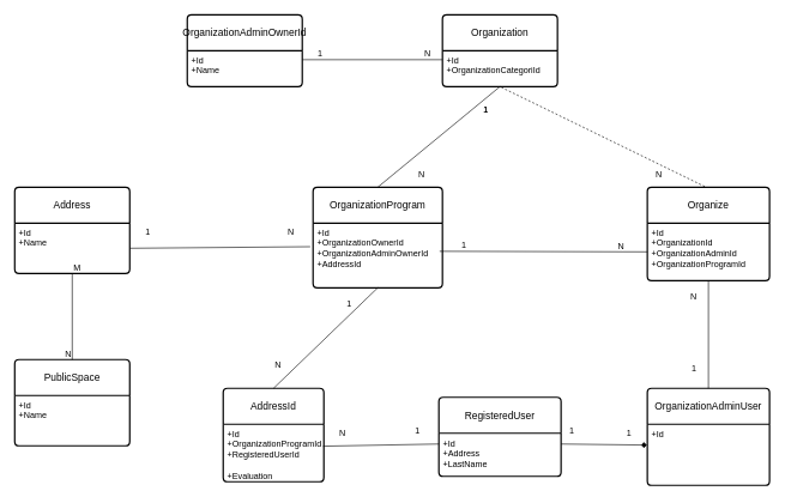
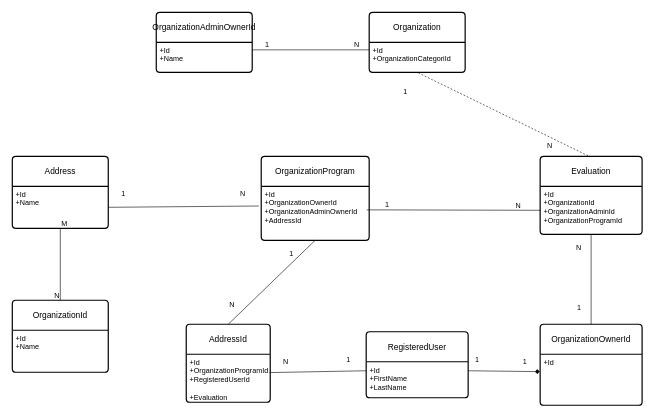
  <mxCell id="0" />
  <mxCell id="1" parent="0" />
  <mxCell id="2" value="Organization" style="swimlane;childLayout=stackLayout;horizontal=1;startSize=50;horizontalStack=0;rounded=1;fontSize=14;fontStyle=0;strokeWidth=2;resizeParent=0;resizeLast=1;shadow=0;dashed=0;align=center;arcSize=4;whiteSpace=wrap;html=1;" parent="1" vertex="1"><mxGeometry x="615" y="20" width="160" height="100" as="geometry" /></mxCell>
  <mxCell id="3" value="+Id&lt;br&gt;+OrganizationCategoriId&lt;div&gt;&lt;br/&gt;&lt;/div&gt;" style="align=left;strokeColor=none;fillColor=none;spacingLeft=4;fontSize=12;verticalAlign=top;resizable=0;rotatable=0;part=1;html=1;" parent="2" vertex="1"><mxGeometry y="50" width="160" height="50" as="geometry" /></mxCell>
  <mxCell id="4" value="OrganizationAdminOwnerId" style="swimlane;childLayout=stackLayout;horizontal=1;startSize=50;horizontalStack=0;rounded=1;fontSize=14;fontStyle=0;strokeWidth=2;resizeParent=0;resizeLast=1;shadow=0;dashed=0;align=center;arcSize=4;whiteSpace=wrap;html=1;" parent="1" vertex="1"><mxGeometry x="260" y="20" width="160" height="100" as="geometry" /></mxCell>
  <mxCell id="5" value="+Id&lt;br&gt;+Name" style="align=left;strokeColor=none;fillColor=none;spacingLeft=4;fontSize=12;verticalAlign=top;resizable=0;rotatable=0;part=1;html=1;" parent="4" vertex="1"><mxGeometry y="50" width="160" height="50" as="geometry" /></mxCell>
  <mxCell id="6" value="OrganizationProgram" style="swimlane;childLayout=stackLayout;horizontal=1;startSize=50;horizontalStack=0;rounded=1;fontSize=14;fontStyle=0;strokeWidth=2;resizeParent=0;resizeLast=1;shadow=0;dashed=0;align=center;arcSize=4;whiteSpace=wrap;html=1;" parent="1" vertex="1"><mxGeometry x="435" y="260" width="180" height="140" as="geometry" /></mxCell>
  <mxCell id="7" value="&lt;div&gt;+Id&lt;/div&gt;&lt;div&gt;+OrganizationOwnerId&lt;br&gt;&lt;/div&gt;&lt;div&gt;+OrganizationAdminOwnerId&lt;/div&gt;+AddressId" style="align=left;strokeColor=none;fillColor=none;spacingLeft=4;fontSize=12;verticalAlign=top;resizable=0;rotatable=0;part=1;html=1;" parent="6" vertex="1"><mxGeometry y="50" width="180" height="90" as="geometry" /></mxCell>
  <mxCell id="8" value="Address" style="swimlane;childLayout=stackLayout;horizontal=1;startSize=50;horizontalStack=0;rounded=1;fontSize=14;fontStyle=0;strokeWidth=2;resizeParent=0;resizeLast=1;shadow=0;dashed=0;align=center;arcSize=4;whiteSpace=wrap;html=1;" parent="1" vertex="1"><mxGeometry x="20" y="260" width="160" height="120" as="geometry" /></mxCell>
  <mxCell id="9" value="+Id&lt;br&gt;+Name" style="align=left;strokeColor=none;fillColor=none;spacingLeft=4;fontSize=12;verticalAlign=top;resizable=0;rotatable=0;part=1;html=1;" parent="8" vertex="1"><mxGeometry y="50" width="160" height="70" as="geometry" /></mxCell>
- <mxCell id="10" value="PublicSpace" style="swimlane;childLayout=stackLayout;horizontal=1;startSize=50;horizontalStack=0;rounded=1;fontSize=14;fontStyle=0;strokeWidth=2;resizeParent=0;resizeLast=1;shadow=0;dashed=0;align=center;arcSize=4;whiteSpace=wrap;html=1;" parent="1" vertex="1"><mxGeometry x="20" y="500" width="160" height="120" as="geometry" /></mxCell>
+ <mxCell id="10" value="OrganizationId" style="swimlane;childLayout=stackLayout;horizontal=1;startSize=50;horizontalStack=0;rounded=1;fontSize=14;fontStyle=0;strokeWidth=2;resizeParent=0;resizeLast=1;shadow=0;dashed=0;align=center;arcSize=4;whiteSpace=wrap;html=1;" parent="1" vertex="1"><mxGeometry x="20" y="500" width="160" height="120" as="geometry" /></mxCell>
  <mxCell id="11" value="+Id&lt;br&gt;+Name" style="align=left;strokeColor=none;fillColor=none;spacingLeft=4;fontSize=12;verticalAlign=top;resizable=0;rotatable=0;part=1;html=1;" parent="10" vertex="1"><mxGeometry y="50" width="160" height="70" as="geometry" /></mxCell>
  <mxCell id="12" value="RegisteredUser" style="swimlane;childLayout=stackLayout;horizontal=1;startSize=50;horizontalStack=0;rounded=1;fontSize=14;fontStyle=0;strokeWidth=2;resizeParent=0;resizeLast=1;shadow=0;dashed=0;align=center;arcSize=4;whiteSpace=wrap;html=1;" parent="1" vertex="1"><mxGeometry x="610" y="552.5" width="170" height="110" as="geometry" /></mxCell>
- <mxCell id="13" value="+Id&lt;br&gt;&lt;div&gt;+Address&lt;/div&gt;&lt;div&gt;+LastName&lt;br&gt;&lt;/div&gt;" style="align=left;strokeColor=none;fillColor=none;spacingLeft=4;fontSize=12;verticalAlign=top;resizable=0;rotatable=0;part=1;html=1;" parent="12" vertex="1"><mxGeometry y="50" width="170" height="60" as="geometry" /></mxCell>
- <mxCell id="14" value="Organize" style="swimlane;childLayout=stackLayout;horizontal=1;startSize=50;horizontalStack=0;rounded=1;fontSize=14;fontStyle=0;strokeWidth=2;resizeParent=0;resizeLast=1;shadow=0;dashed=0;align=center;arcSize=4;whiteSpace=wrap;html=1;" parent="1" vertex="1"><mxGeometry x="900" y="260" width="170" height="130" as="geometry" /></mxCell>
+ <mxCell id="13" value="+Id&lt;br&gt;&lt;div&gt;+FirstName&lt;/div&gt;&lt;div&gt;+LastName&lt;br&gt;&lt;/div&gt;" style="align=left;strokeColor=none;fillColor=none;spacingLeft=4;fontSize=12;verticalAlign=top;resizable=0;rotatable=0;part=1;html=1;" parent="12" vertex="1"><mxGeometry y="50" width="170" height="60" as="geometry" /></mxCell>
+ <mxCell id="14" value="Evaluation" style="swimlane;childLayout=stackLayout;horizontal=1;startSize=50;horizontalStack=0;rounded=1;fontSize=14;fontStyle=0;strokeWidth=2;resizeParent=0;resizeLast=1;shadow=0;dashed=0;align=center;arcSize=4;whiteSpace=wrap;html=1;" parent="1" vertex="1"><mxGeometry x="900" y="260" width="170" height="130" as="geometry" /></mxCell>
  <mxCell id="15" value="+Id&lt;br&gt;+OrganizationId&lt;br&gt;&lt;div&gt;+OrganizationAdminId&lt;/div&gt;&lt;div&gt;+OrganizationProgramId&lt;br&gt;&lt;/div&gt;" style="align=left;strokeColor=none;fillColor=none;spacingLeft=4;fontSize=12;verticalAlign=top;resizable=0;rotatable=0;part=1;html=1;" parent="14" vertex="1"><mxGeometry y="50" width="170" height="80" as="geometry" /></mxCell>
  <mxCell id="16" value="AddressId" style="swimlane;childLayout=stackLayout;horizontal=1;startSize=50;horizontalStack=0;rounded=1;fontSize=14;fontStyle=0;strokeWidth=2;resizeParent=0;resizeLast=1;shadow=0;dashed=0;align=center;arcSize=4;whiteSpace=wrap;html=1;" parent="1" vertex="1"><mxGeometry x="310" y="540" width="140" height="130" as="geometry" /></mxCell>
  <mxCell id="17" value="&lt;div&gt;+Id&lt;/div&gt;&lt;div&gt;+OrganizationProgramId&lt;br&gt;&lt;/div&gt;&lt;div&gt;+RegisteredUserId&lt;/div&gt;&lt;div&gt;&lt;br&gt;&lt;/div&gt;&lt;div&gt;+Evaluation&lt;br&gt;&lt;/div&gt;&lt;div&gt;&lt;br&gt;&lt;/div&gt;&lt;div&gt;&lt;br&gt;&lt;/div&gt;" style="align=left;strokeColor=none;fillColor=none;spacingLeft=4;fontSize=12;verticalAlign=top;resizable=0;rotatable=0;part=1;html=1;" parent="16" vertex="1"><mxGeometry y="50" width="140" height="80" as="geometry" /></mxCell>
- <mxCell id="18" value="OrganizationAdminUser" style="swimlane;childLayout=stackLayout;horizontal=1;startSize=50;horizontalStack=0;rounded=1;fontSize=14;fontStyle=0;strokeWidth=2;resizeParent=0;resizeLast=1;shadow=0;dashed=0;align=center;arcSize=4;whiteSpace=wrap;html=1;" vertex="1" parent="1"><mxGeometry x="900" y="540" width="170" height="135" as="geometry" /></mxCell>
+ <mxCell id="18" value="OrganizationOwnerId" style="swimlane;childLayout=stackLayout;horizontal=1;startSize=50;horizontalStack=0;rounded=1;fontSize=14;fontStyle=0;strokeWidth=2;resizeParent=0;resizeLast=1;shadow=0;dashed=0;align=center;arcSize=4;whiteSpace=wrap;html=1;" vertex="1" parent="1"><mxGeometry x="900" y="540" width="170" height="135" as="geometry" /></mxCell>
  <mxCell id="19" value="+Id" style="align=left;strokeColor=none;fillColor=none;spacingLeft=4;fontSize=12;verticalAlign=top;resizable=0;rotatable=0;part=1;html=1;" vertex="1" parent="18"><mxGeometry y="50" width="170" height="85" as="geometry" /></mxCell>
  <mxCell id="20" value="" style="endArrow=none;html=1;rounded=0;entryX=0.5;entryY=1;entryDx=0;entryDy=0;exitX=0.5;exitY=0;exitDx=0;exitDy=0;" edge="1" parent="1" source="18" target="15"><mxGeometry relative="1" as="geometry"><mxPoint x="775" y="490" as="sourcePoint" /><mxPoint x="960" y="470" as="targetPoint" /></mxGeometry></mxCell>
  <mxCell id="21" value="1" style="resizable=0;html=1;whiteSpace=wrap;align=left;verticalAlign=bottom;" connectable="0" vertex="1" parent="20"><mxGeometry x="-1" relative="1" as="geometry"><mxPoint x="-25" y="-20" as="offset" /></mxGeometry></mxCell>
  <mxCell id="22" value="N" style="resizable=0;html=1;whiteSpace=wrap;align=right;verticalAlign=bottom;" connectable="0" vertex="1" parent="20"><mxGeometry x="1" relative="1" as="geometry"><mxPoint x="-15" y="31" as="offset" /></mxGeometry></mxCell>
  <mxCell id="23" value="" style="endArrow=none;html=1;rounded=0;entryX=0;entryY=0.25;entryDx=0;entryDy=0;exitX=1;exitY=0.25;exitDx=0;exitDy=0;" edge="1" parent="1" source="5" target="3"><mxGeometry relative="1" as="geometry"><mxPoint x="390" y="40" as="sourcePoint" /><mxPoint x="550" y="40" as="targetPoint" /></mxGeometry></mxCell>
  <mxCell id="24" value="1" style="resizable=0;html=1;whiteSpace=wrap;align=left;verticalAlign=bottom;" connectable="0" vertex="1" parent="23"><mxGeometry x="-1" relative="1" as="geometry"><mxPoint x="20" as="offset" /></mxGeometry></mxCell>
  <mxCell id="25" value="N" style="resizable=0;html=1;whiteSpace=wrap;align=right;verticalAlign=bottom;" connectable="0" vertex="1" parent="23"><mxGeometry x="1" relative="1" as="geometry"><mxPoint x="-15" as="offset" /></mxGeometry></mxCell>
- <mxCell id="26" value="" style="endArrow=none;html=1;rounded=0;entryX=0.5;entryY=1;entryDx=0;entryDy=0;exitX=0.5;exitY=0;exitDx=0;exitDy=0;" edge="1" parent="1" source="6" target="3"><mxGeometry relative="1" as="geometry"><mxPoint x="400" y="200" as="sourcePoint" /><mxPoint x="560" y="200" as="targetPoint" /></mxGeometry></mxCell>
- <mxCell id="27" value="N" style="resizable=0;html=1;whiteSpace=wrap;align=left;verticalAlign=bottom;" connectable="0" vertex="1" parent="26"><mxGeometry x="-1" relative="1" as="geometry"><mxPoint x="55" y="-10" as="offset" /></mxGeometry></mxCell>
- <mxCell id="28" value="1" style="resizable=0;html=1;whiteSpace=wrap;align=right;verticalAlign=bottom;" connectable="0" vertex="1" parent="26"><mxGeometry x="1" relative="1" as="geometry"><mxPoint x="-15" y="40" as="offset" /></mxGeometry></mxCell>
  <mxCell id="29" value="" style="endArrow=none;html=1;rounded=0;entryX=0.5;entryY=1;entryDx=0;entryDy=0;exitX=0.47;exitY=-0.007;exitDx=0;exitDy=0;exitPerimeter=0;dashed=1;" edge="1" parent="1" source="14" target="3"><mxGeometry relative="1" as="geometry"><mxPoint x="535" y="270" as="sourcePoint" /><mxPoint x="705" y="130" as="targetPoint" /></mxGeometry></mxCell>
  <mxCell id="30" value="N" style="resizable=0;html=1;whiteSpace=wrap;align=left;verticalAlign=bottom;" connectable="0" vertex="1" parent="29"><mxGeometry x="-1" relative="1" as="geometry"><mxPoint x="-70" y="-9" as="offset" /></mxGeometry></mxCell>
  <mxCell id="31" value="1" style="resizable=0;html=1;whiteSpace=wrap;align=right;verticalAlign=bottom;" connectable="0" vertex="1" parent="29"><mxGeometry x="1" relative="1" as="geometry"><mxPoint x="-15" y="40" as="offset" /></mxGeometry></mxCell>
  <mxCell id="32" value="" style="endArrow=none;html=1;rounded=0;entryX=0.5;entryY=1;entryDx=0;entryDy=0;exitX=0.5;exitY=0;exitDx=0;exitDy=0;" edge="1" parent="1" source="16" target="7"><mxGeometry relative="1" as="geometry"><mxPoint x="350" y="520" as="sourcePoint" /><mxPoint x="510" y="520" as="targetPoint" /></mxGeometry></mxCell>
  <mxCell id="33" value="N" style="resizable=0;html=1;whiteSpace=wrap;align=left;verticalAlign=bottom;" connectable="0" vertex="1" parent="32"><mxGeometry x="-1" relative="1" as="geometry"><mxPoint y="-25" as="offset" /></mxGeometry></mxCell>
  <mxCell id="34" value="1" style="resizable=0;html=1;whiteSpace=wrap;align=right;verticalAlign=bottom;" connectable="0" vertex="1" parent="32"><mxGeometry x="1" relative="1" as="geometry"><mxPoint x="-35" y="30" as="offset" /></mxGeometry></mxCell>
  <mxCell id="35" value="" style="endArrow=none;html=1;rounded=0;entryX=-0.022;entryY=0.365;entryDx=0;entryDy=0;entryPerimeter=0;exitX=1;exitY=0.5;exitDx=0;exitDy=0;" edge="1" parent="1" source="9" target="7"><mxGeometry relative="1" as="geometry"><mxPoint x="150" y="180" as="sourcePoint" /><mxPoint x="310" y="180" as="targetPoint" /></mxGeometry></mxCell>
  <mxCell id="36" value="1" style="resizable=0;html=1;whiteSpace=wrap;align=left;verticalAlign=bottom;" connectable="0" vertex="1" parent="35"><mxGeometry x="-1" relative="1" as="geometry"><mxPoint x="20" y="-15" as="offset" /></mxGeometry></mxCell>
  <mxCell id="37" value="N" style="resizable=0;html=1;whiteSpace=wrap;align=right;verticalAlign=bottom;" connectable="0" vertex="1" parent="35"><mxGeometry x="1" relative="1" as="geometry"><mxPoint x="-21" y="-13" as="offset" /></mxGeometry></mxCell>
  <mxCell id="38" value="" style="endArrow=none;html=1;rounded=0;entryX=0;entryY=0.25;entryDx=0;entryDy=0;exitX=0.992;exitY=0.382;exitDx=0;exitDy=0;exitPerimeter=0;" edge="1" parent="1" source="17" target="13"><mxGeometry relative="1" as="geometry"><mxPoint x="435" y="710" as="sourcePoint" /><mxPoint x="595" y="710" as="targetPoint" /></mxGeometry></mxCell>
  <mxCell id="39" value="N" style="resizable=0;html=1;whiteSpace=wrap;align=left;verticalAlign=bottom;" connectable="0" vertex="1" parent="38"><mxGeometry x="-1" relative="1" as="geometry"><mxPoint x="21" y="-11" as="offset" /></mxGeometry></mxCell>
  <mxCell id="40" value="1" style="resizable=0;html=1;whiteSpace=wrap;align=right;verticalAlign=bottom;" connectable="0" vertex="1" parent="38"><mxGeometry x="1" relative="1" as="geometry"><mxPoint x="-25" y="-10" as="offset" /></mxGeometry></mxCell>
  <mxCell id="41" value="" style="endArrow=diamond;html=1;rounded=0;entryX=-0.003;entryY=0.341;entryDx=0;entryDy=0;entryPerimeter=0;exitX=1;exitY=0.25;exitDx=0;exitDy=0;" edge="1" parent="1" source="13" target="19"><mxGeometry relative="1" as="geometry"><mxPoint x="740" y="730" as="sourcePoint" /><mxPoint x="900" y="730" as="targetPoint" /></mxGeometry></mxCell>
  <mxCell id="42" value="1" style="resizable=0;html=1;whiteSpace=wrap;align=left;verticalAlign=bottom;" connectable="0" vertex="1" parent="41"><mxGeometry x="-1" relative="1" as="geometry"><mxPoint x="10" y="-10" as="offset" /></mxGeometry></mxCell>
  <mxCell id="43" value="1" style="resizable=0;html=1;whiteSpace=wrap;align=right;verticalAlign=bottom;" connectable="0" vertex="1" parent="41"><mxGeometry x="1" relative="1" as="geometry"><mxPoint x="-20" y="-9" as="offset" /></mxGeometry></mxCell>
  <mxCell id="44" value="" style="endArrow=none;html=1;rounded=0;exitX=0.5;exitY=1;exitDx=0;exitDy=0;entryX=0.5;entryY=0;entryDx=0;entryDy=0;" edge="1" parent="1" source="9" target="10"><mxGeometry relative="1" as="geometry"><mxPoint x="80" y="449.47" as="sourcePoint" /><mxPoint x="240" y="449.47" as="targetPoint" /></mxGeometry></mxCell>
  <mxCell id="45" value="M" style="resizable=0;html=1;whiteSpace=wrap;align=left;verticalAlign=bottom;" connectable="0" vertex="1" parent="44"><mxGeometry x="-1" relative="1" as="geometry" /></mxCell>
  <mxCell id="46" value="N" style="resizable=0;html=1;whiteSpace=wrap;align=right;verticalAlign=bottom;" connectable="0" vertex="1" parent="44"><mxGeometry x="1" relative="1" as="geometry" /></mxCell>
  <mxCell id="47" value="" style="endArrow=none;html=1;rounded=0;entryX=0;entryY=0.5;entryDx=0;entryDy=0;exitX=0.978;exitY=0.436;exitDx=0;exitDy=0;exitPerimeter=0;" edge="1" parent="1" source="7" target="15"><mxGeometry relative="1" as="geometry"><mxPoint x="630" y="340" as="sourcePoint" /><mxPoint x="815" y="320" as="targetPoint" /></mxGeometry></mxCell>
  <mxCell id="48" value="1" style="resizable=0;html=1;whiteSpace=wrap;align=left;verticalAlign=bottom;" connectable="0" vertex="1" parent="47"><mxGeometry x="-1" relative="1" as="geometry"><mxPoint x="29" as="offset" /></mxGeometry></mxCell>
  <mxCell id="49" value="N" style="resizable=0;html=1;whiteSpace=wrap;align=right;verticalAlign=bottom;" connectable="0" vertex="1" parent="47"><mxGeometry x="1" relative="1" as="geometry"><mxPoint x="-31" as="offset" /></mxGeometry></mxCell>
